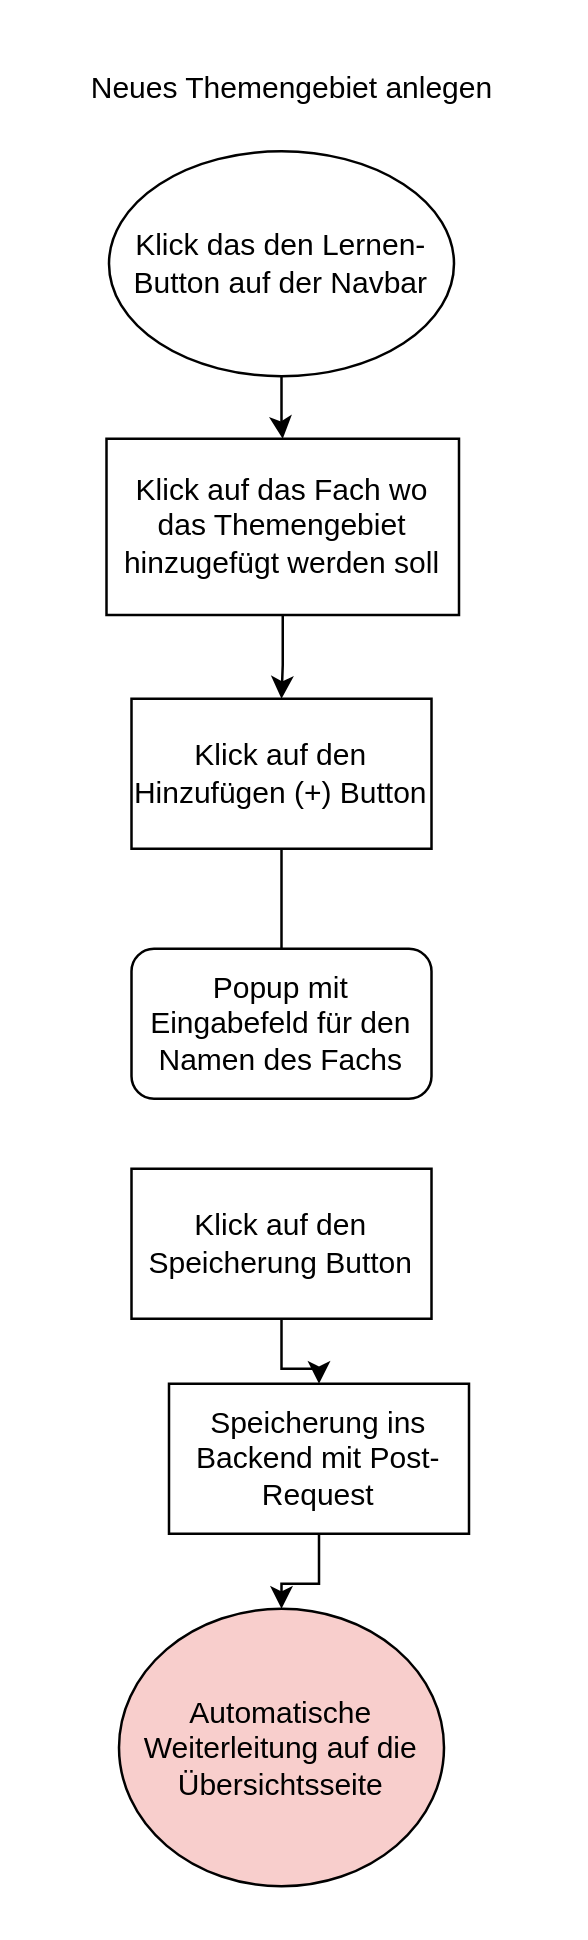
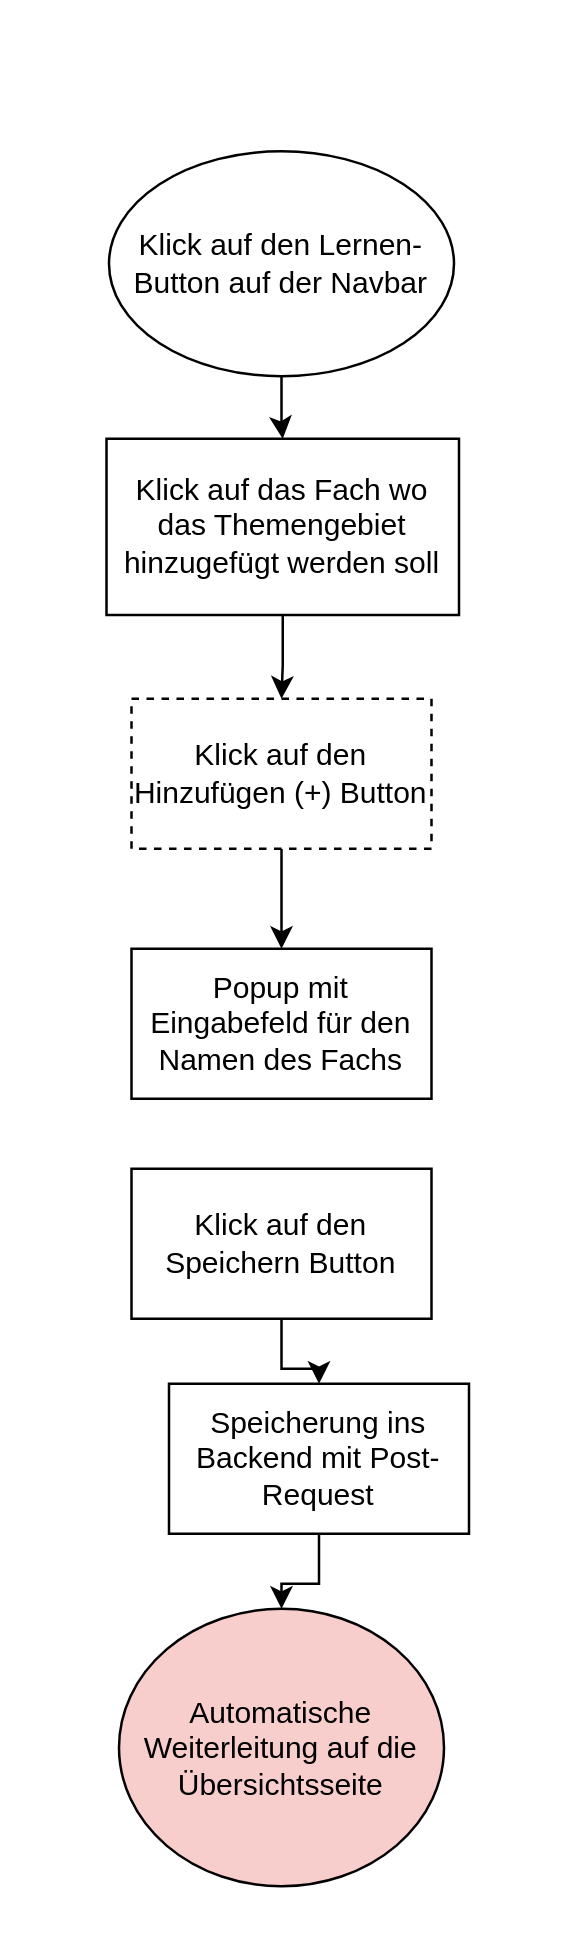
  <mxCell id="0" />
  <mxCell id="1" parent="0" />
  <mxCell id="2" value="" style="edgeStyle=orthogonalEdgeStyle;rounded=0;orthogonalLoop=1;jettySize=auto;html=1;" edge="1" parent="1" source="3" target="14"><mxGeometry relative="1" as="geometry" /></mxCell>
- <mxCell id="3" value="Klick das den Lernen- Button auf der Navbar" style="ellipse;whiteSpace=wrap;html=1;" vertex="1" parent="1"><mxGeometry x="43" y="60" width="138" height="90" as="geometry" /></mxCell>
- <mxCell id="4" value="Neues Themengebiet anlegen" style="text;html=1;strokeColor=none;fillColor=none;align=center;verticalAlign=middle;whiteSpace=wrap;rounded=0;" vertex="1" parent="1"><mxGeometry x="20" y="20" width="193" height="30" as="geometry" /></mxCell>
- <mxCell id="5" value="" style="edgeStyle=orthogonalEdgeStyle;rounded=0;orthogonalLoop=1;jettySize=auto;html=1;endArrow=none;" edge="1" parent="1" source="6" target="7"><mxGeometry relative="1" as="geometry" /></mxCell>
- <mxCell id="6" value="Klick auf den Hinzufügen (+) Button " style="whiteSpace=wrap;html=1;" vertex="1" parent="1"><mxGeometry x="52" y="279" width="120" height="60" as="geometry" /></mxCell>
- <mxCell id="7" value="Popup mit Eingabefeld für den Namen des Fachs" style="whiteSpace=wrap;html=1;rounded=1;" vertex="1" parent="1"><mxGeometry x="52" y="379" width="120" height="60" as="geometry" /></mxCell>
+ <mxCell id="3" value="Klick auf den Lernen- Button auf der Navbar" style="ellipse;whiteSpace=wrap;html=1;" vertex="1" parent="1"><mxGeometry x="43" y="60" width="138" height="90" as="geometry" /></mxCell>
+ <mxCell id="5" value="" style="edgeStyle=orthogonalEdgeStyle;rounded=0;orthogonalLoop=1;jettySize=auto;html=1;" edge="1" parent="1" source="6" target="7"><mxGeometry relative="1" as="geometry" /></mxCell>
+ <mxCell id="6" value="Klick auf den Hinzufügen (+) Button " style="whiteSpace=wrap;html=1;dashed=1;" vertex="1" parent="1"><mxGeometry x="52" y="279" width="120" height="60" as="geometry" /></mxCell>
+ <mxCell id="7" value="Popup mit Eingabefeld für den Namen des Fachs" style="whiteSpace=wrap;html=1;" vertex="1" parent="1"><mxGeometry x="52" y="379" width="120" height="60" as="geometry" /></mxCell>
  <mxCell id="8" value="" style="edgeStyle=orthogonalEdgeStyle;rounded=0;orthogonalLoop=1;jettySize=auto;html=1;" edge="1" parent="1" source="9" target="11"><mxGeometry relative="1" as="geometry" /></mxCell>
- <mxCell id="9" value="Klick auf den Speicherung Button" style="whiteSpace=wrap;html=1;" vertex="1" parent="1"><mxGeometry x="52" y="467" width="120" height="60" as="geometry" /></mxCell>
+ <mxCell id="9" value="Klick auf den Speichern Button" style="whiteSpace=wrap;html=1;" vertex="1" parent="1"><mxGeometry x="52" y="467" width="120" height="60" as="geometry" /></mxCell>
  <mxCell id="10" value="" style="edgeStyle=orthogonalEdgeStyle;rounded=0;orthogonalLoop=1;jettySize=auto;html=1;" edge="1" parent="1" source="11" target="12"><mxGeometry relative="1" as="geometry" /></mxCell>
  <mxCell id="11" value="Speicherung ins Backend mit Post-Request" style="whiteSpace=wrap;html=1;" vertex="1" parent="1"><mxGeometry x="67" y="553" width="120" height="60" as="geometry" /></mxCell>
  <mxCell id="12" value="Automatische Weiterleitung auf die Übersichtsseite" style="ellipse;whiteSpace=wrap;html=1;fillColor=#f8cecc;" vertex="1" parent="1"><mxGeometry x="47" y="643" width="130" height="111" as="geometry" /></mxCell>
  <mxCell id="13" value="" style="edgeStyle=orthogonalEdgeStyle;rounded=0;orthogonalLoop=1;jettySize=auto;html=1;" edge="1" parent="1" source="14" target="6"><mxGeometry relative="1" as="geometry" /></mxCell>
  <mxCell id="14" value="Klick auf das Fach wo das Themengebiet hinzugefügt werden soll" style="whiteSpace=wrap;html=1;" vertex="1" parent="1"><mxGeometry x="42" y="175" width="141" height="70.5" as="geometry" /></mxCell>
